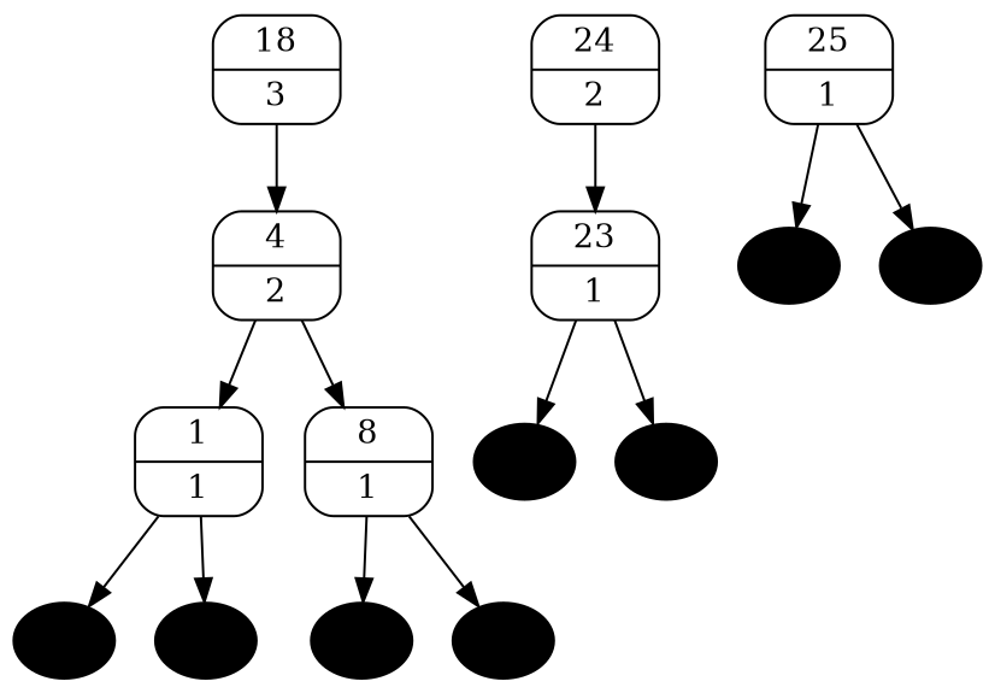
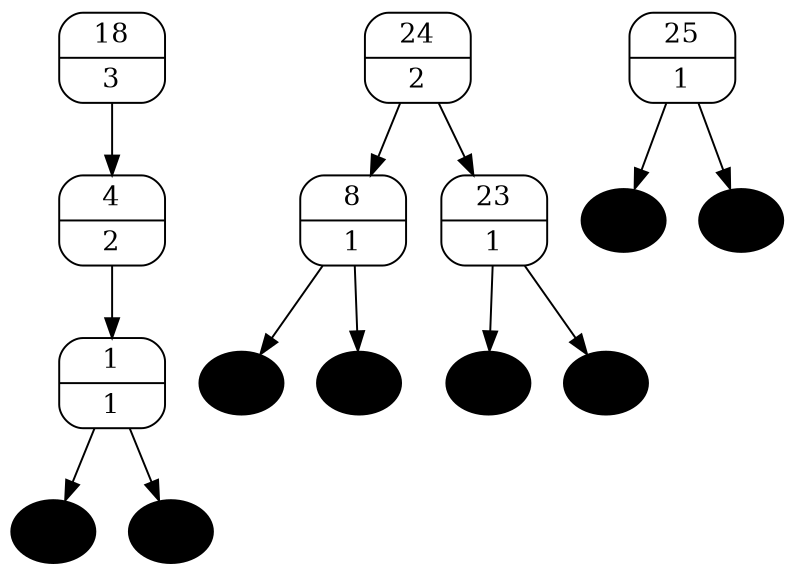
  digraph {
    node [fillcolor=black style=filled]
    n1 [label="{ 18 | 3}" shape=Mrecord fillcolor="" style=""]
    n2 [label="{ 4 | 2}" shape=Mrecord fillcolor="" style=""]
    n3 [label="{ 1 | 1}" shape=Mrecord fillcolor="" style=""]
    n4 [label="{ 8 | 1}" shape=Mrecord fillcolor="" style=""]
    n5 [label="{ 24 | 2}" shape=Mrecord fillcolor="" style=""]
    n6 [label="{ 23 | 1}" shape=Mrecord fillcolor="" style=""]
    -1 [height=0.1 width=0.1]
    -2 [height=0.1 width=0.1]
    -3 [height=0.1 width=0.1]
    -4 [height=0.1 width=0.1]
    -5 [height=0.1 width=0.1]
    -6 [height=0.1 width=0.1]
    n13 [label="{ 25 | 1}" shape=Mrecord fillcolor="" style=""]
    -7 [height=0.1 width=0.1]
    -8 [height=0.1 width=0.1]
    n1 -> n2
    n2 -> n3
-   n2 -> n4
+   n5 -> n4
    n3 -> -1
    n3 -> -2
    n4 -> -3
    n4 -> -4
    n5 -> n6
    n6 -> -5
    n6 -> -6
    n13 -> -7
    n13 -> -8
  }
